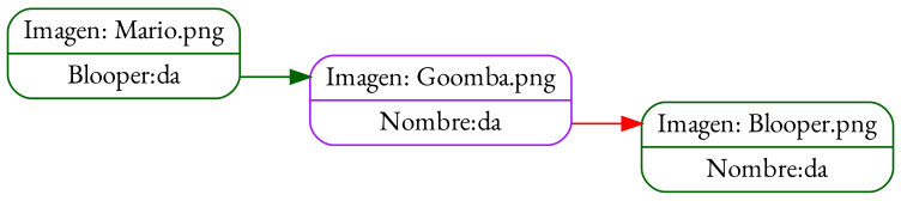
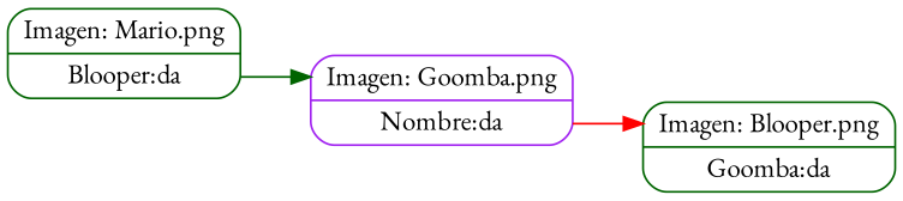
  digraph {
    fontname="EB Garamond"
    rankdir=LR
    node [color=darkgreen fontname="EB Garamond" shape=record style=rounded]
    edge [fontname="EB Garamond" headport=f0 style=solid tailport=f1]
    n1 [label="<f0>Imagen: Mario.png|<f1>Blooper:da"]
    n2 [color=purple label="<f0>Imagen: Goomba.png|<f1>Nombre:da"]
-   n3 [label="<f0>Imagen: Blooper.png|<f1>Nombre:da"]
+   n3 [label="<f0>Imagen: Blooper.png|<f1>Goomba:da"]
    n1 -> n2 [color=darkgreen]
    n2 -> n3 [color=red]
  }
